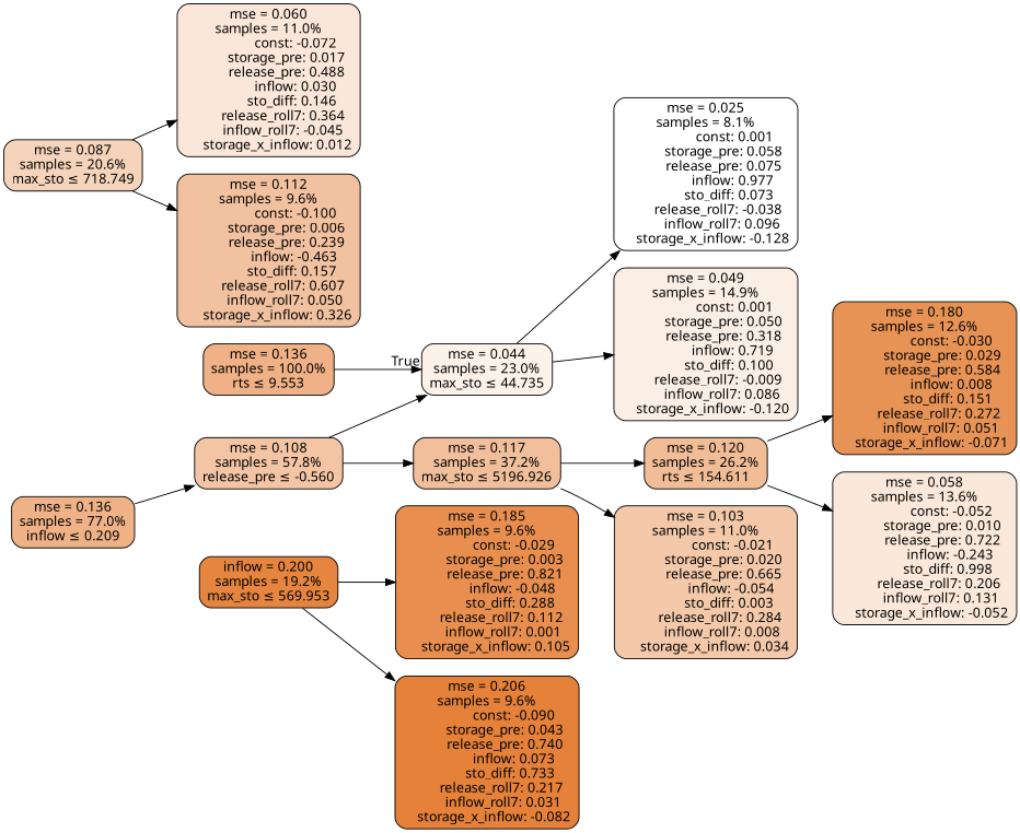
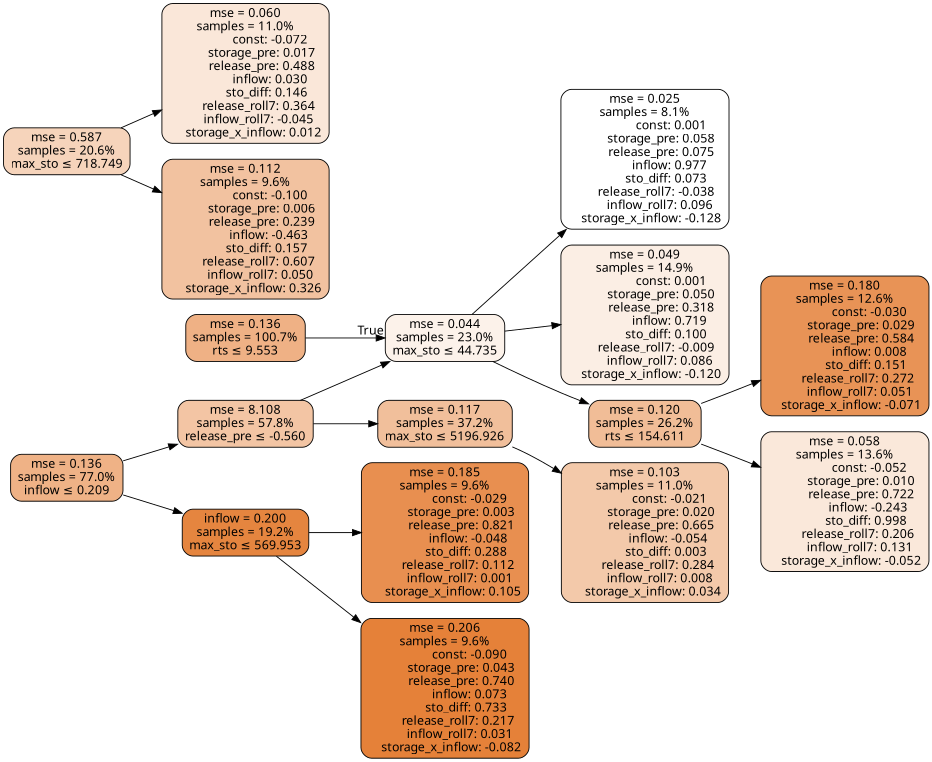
  digraph {
    fontname="Noto Sans"
    rankdir=LR
    node [color=black fontname="Noto Sans" shape=rectangle style="filled, rounded"]
    edge [fontname="Noto Sans"]
-   n1 [fillcolor="#efb185" label="mse = 0.136\nsamples = 100.0%\nrts &le; 9.553"]
+   n1 [fillcolor="#efb185" label="mse = 0.136\nsamples = 100.7%\nrts &le; 9.553"]
    n2 [fillcolor="#fcf2ea" label="mse = 0.044\nsamples = 23.0%\nmax_sto &le; 44.735"]
    n3 [fillcolor="#ffffff" label="mse = 0.025\nsamples = 8.1%\n                const: 0.001\n          storage_pre: 0.058\n          release_pre: 0.075\n               inflow: 0.977\n             sto_diff: 0.073\n       release_roll7: -0.038\n         inflow_roll7: 0.096\n    storage_x_inflow: -0.128"]
    n4 [fillcolor="#fbeee4" label="mse = 0.049\nsamples = 14.9%\n                const: 0.001\n          storage_pre: 0.050\n          release_pre: 0.318\n               inflow: 0.719\n             sto_diff: 0.100\n       release_roll7: -0.009\n         inflow_roll7: 0.086\n    storage_x_inflow: -0.120"]
    n5 [fillcolor="#efb286" label="mse = 0.136\nsamples = 77.0%\ninflow &le; 0.209"]
-   n6 [fillcolor="#f3c5a4" label="mse = 0.108\nsamples = 57.8%\nrelease_pre &le; -0.560"]
+   n6 [fillcolor="#f3c5a4" label="mse = 8.108\nsamples = 57.8%\nrelease_pre &le; -0.560"]
    n7 [fillcolor="#e5853f" label="inflow = 0.200\nsamples = 19.2%\nmax_sto &le; 569.953"]
    n8 [fillcolor="#f1bf9b" label="mse = 0.117\nsamples = 37.2%\nmax_sto &le; 5196.926"]
    n9 [fillcolor="#e88f50" label="mse = 0.185\nsamples = 9.6%\n               const: -0.029\n          storage_pre: 0.003\n          release_pre: 0.821\n              inflow: -0.048\n             sto_diff: 0.288\n        release_roll7: 0.112\n         inflow_roll7: 0.001\n     storage_x_inflow: 0.105"]
    n10 [fillcolor="#e58139" label="mse = 0.206\nsamples = 9.6%\n               const: -0.090\n          storage_pre: 0.043\n          release_pre: 0.740\n               inflow: 0.073\n             sto_diff: 0.733\n        release_roll7: 0.217\n         inflow_roll7: 0.031\n    storage_x_inflow: -0.082"]
-   n11 [fillcolor="#f6d4bb" label="mse = 0.087\nsamples = 20.6%\nmax_sto &le; 718.749"]
+   n11 [fillcolor="#f6d4bb" label="mse = 0.587\nsamples = 20.6%\nmax_sto &le; 718.749"]
    n12 [fillcolor="#fae7d9" label="mse = 0.060\nsamples = 11.0%\n               const: -0.072\n          storage_pre: 0.017\n          release_pre: 0.488\n               inflow: 0.030\n             sto_diff: 0.146\n        release_roll7: 0.364\n        inflow_roll7: -0.045\n     storage_x_inflow: 0.012"]
    n13 [fillcolor="#f2c2a0" label="mse = 0.112\nsamples = 9.6%\n               const: -0.100\n          storage_pre: 0.006\n          release_pre: 0.239\n              inflow: -0.463\n             sto_diff: 0.157\n        release_roll7: 0.607\n         inflow_roll7: 0.050\n     storage_x_inflow: 0.326"]
    n14 [fillcolor="#f1bd97" label="mse = 0.120\nsamples = 26.2%\nrts &le; 154.611"]
    n15 [fillcolor="#f3c9aa" label="mse = 0.103\nsamples = 11.0%\n               const: -0.021\n          storage_pre: 0.020\n          release_pre: 0.665\n              inflow: -0.054\n             sto_diff: 0.003\n        release_roll7: 0.284\n         inflow_roll7: 0.008\n     storage_x_inflow: 0.034"]
    n16 [fillcolor="#e89356" label="mse = 0.180\nsamples = 12.6%\n               const: -0.030\n          storage_pre: 0.029\n          release_pre: 0.584\n               inflow: 0.008\n             sto_diff: 0.151\n        release_roll7: 0.272\n         inflow_roll7: 0.051\n    storage_x_inflow: -0.071"]
    n17 [fillcolor="#fae8da" label="mse = 0.058\nsamples = 13.6%\n               const: -0.052\n          storage_pre: 0.010\n          release_pre: 0.722\n              inflow: -0.243\n             sto_diff: 0.998\n        release_roll7: 0.206\n         inflow_roll7: 0.131\n    storage_x_inflow: -0.052"]
    n1 -> n2 [headlabel=True labelangle=45 labeldistance=2.5]
    n2 -> n3
    n2 -> n4
    n5 -> n6
+   n5 -> n7
    n6 -> n2
    n6 -> n8
    n7 -> n9
    n7 -> n10
-   n8 -> n14
+   n2 -> n14
    n8 -> n15
    n11 -> n12
    n11 -> n13
    n14 -> n16
    n14 -> n17
  }
